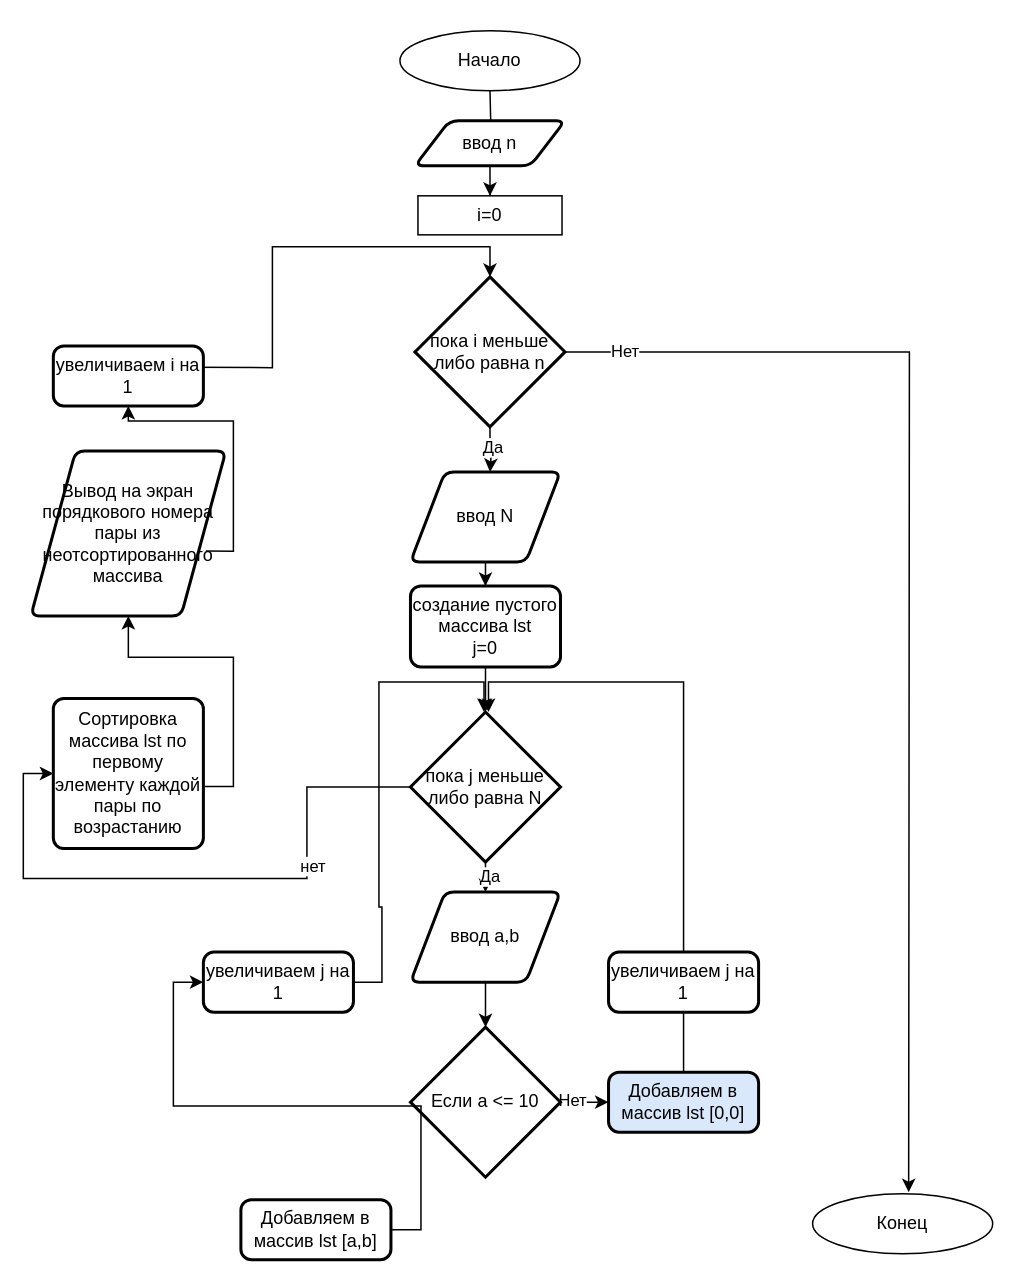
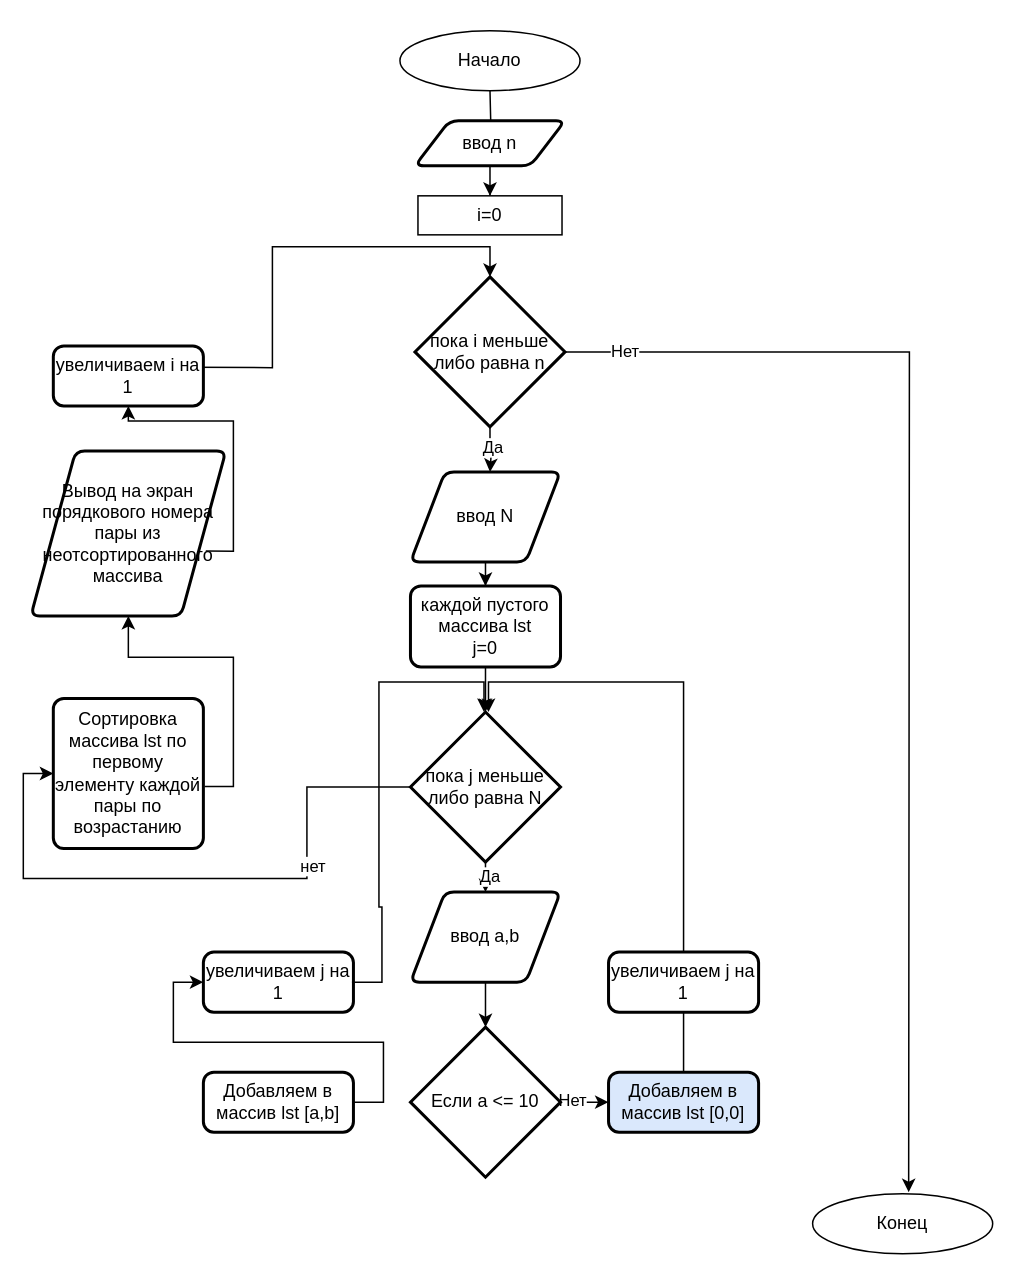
  <mxCell id="0" />
  <mxCell id="1" parent="0" />
  <mxCell id="2" style="edgeStyle=orthogonalEdgeStyle;rounded=0;orthogonalLoop=1;jettySize=auto;html=1;" parent="1" target="4" edge="1"><mxGeometry relative="1" as="geometry"><mxPoint x="326" y="60" as="sourcePoint" /></mxGeometry></mxCell>
  <mxCell id="3" style="edgeStyle=orthogonalEdgeStyle;rounded=0;orthogonalLoop=1;jettySize=auto;html=1;entryX=0.5;entryY=0;entryDx=0;entryDy=0;" parent="1" source="4" target="36" edge="1"><mxGeometry relative="1" as="geometry" /></mxCell>
  <mxCell id="4" value="ввод n" style="shape=parallelogram;html=1;strokeWidth=2;perimeter=parallelogramPerimeter;whiteSpace=wrap;rounded=1;arcSize=12;size=0.23;" parent="1" vertex="1"><mxGeometry x="276" y="80" width="100" height="30" as="geometry" /></mxCell>
  <mxCell id="5" style="edgeStyle=orthogonalEdgeStyle;rounded=0;orthogonalLoop=1;jettySize=auto;html=1;" parent="1" source="9" edge="1"><mxGeometry relative="1" as="geometry"><mxPoint x="326" y="314" as="targetPoint" /><Array as="points"><mxPoint x="326" y="299" /><mxPoint x="327" y="299" /></Array></mxGeometry></mxCell>
  <mxCell id="6" value="Да" style="edgeLabel;html=1;align=center;verticalAlign=middle;resizable=0;points=[];" parent="5" vertex="1" connectable="0"><mxGeometry x="-0.162" y="1" relative="1" as="geometry"><mxPoint as="offset" /></mxGeometry></mxCell>
  <mxCell id="7" style="edgeStyle=orthogonalEdgeStyle;rounded=0;orthogonalLoop=1;jettySize=auto;html=1;" parent="1" source="9" edge="1"><mxGeometry relative="1" as="geometry"><mxPoint x="605" y="794" as="targetPoint" /></mxGeometry></mxCell>
  <mxCell id="8" value="Нет" style="edgeLabel;html=1;align=center;verticalAlign=middle;resizable=0;points=[];" parent="7" vertex="1" connectable="0"><mxGeometry x="-0.901" y="1" relative="1" as="geometry"><mxPoint as="offset" /></mxGeometry></mxCell>
  <mxCell id="9" value="пока i меньше либо равна n" style="strokeWidth=2;html=1;shape=mxgraph.flowchart.decision;whiteSpace=wrap;" parent="1" vertex="1"><mxGeometry x="276" y="184" width="100" height="100" as="geometry" /></mxCell>
  <mxCell id="10" style="edgeStyle=orthogonalEdgeStyle;rounded=0;orthogonalLoop=1;jettySize=auto;html=1;entryX=0.5;entryY=0;entryDx=0;entryDy=0;" parent="1" source="11" target="23" edge="1"><mxGeometry relative="1" as="geometry" /></mxCell>
  <mxCell id="11" value="ввод N" style="shape=parallelogram;html=1;strokeWidth=2;perimeter=parallelogramPerimeter;whiteSpace=wrap;rounded=1;arcSize=12;size=0.23;" parent="1" vertex="1"><mxGeometry x="273" y="314" width="100" height="60" as="geometry" /></mxCell>
  <mxCell id="12" style="edgeStyle=orthogonalEdgeStyle;rounded=0;orthogonalLoop=1;jettySize=auto;html=1;" parent="1" source="16" edge="1"><mxGeometry relative="1" as="geometry"><mxPoint x="323" y="594" as="targetPoint" /></mxGeometry></mxCell>
  <mxCell id="13" value="Да" style="edgeLabel;html=1;align=center;verticalAlign=middle;resizable=0;points=[];" parent="12" vertex="1" connectable="0"><mxGeometry x="-0.429" y="1" relative="1" as="geometry"><mxPoint x="1" y="3" as="offset" /></mxGeometry></mxCell>
  <mxCell id="14" style="edgeStyle=orthogonalEdgeStyle;rounded=0;orthogonalLoop=1;jettySize=auto;html=1;entryX=0;entryY=0.5;entryDx=0;entryDy=0;" parent="1" source="16" target="29" edge="1"><mxGeometry relative="1" as="geometry"><mxPoint x="135" y="524" as="targetPoint" /></mxGeometry></mxCell>
  <mxCell id="15" value="нет" style="edgeLabel;html=1;align=center;verticalAlign=middle;resizable=0;points=[];" parent="14" vertex="1" connectable="0"><mxGeometry x="-0.41" y="2" relative="1" as="geometry"><mxPoint x="1" as="offset" /></mxGeometry></mxCell>
  <mxCell id="16" value="пока j меньше либо равна N" style="strokeWidth=2;html=1;shape=mxgraph.flowchart.decision;whiteSpace=wrap;" parent="1" vertex="1"><mxGeometry x="273" y="474" width="100" height="100" as="geometry" /></mxCell>
  <mxCell id="17" style="edgeStyle=orthogonalEdgeStyle;rounded=0;orthogonalLoop=1;jettySize=auto;html=1;" parent="1" source="18" edge="1"><mxGeometry relative="1" as="geometry"><mxPoint x="323" y="684" as="targetPoint" /></mxGeometry></mxCell>
  <mxCell id="18" value="ввод a,b" style="shape=parallelogram;html=1;strokeWidth=2;perimeter=parallelogramPerimeter;whiteSpace=wrap;rounded=1;arcSize=12;size=0.23;" parent="1" vertex="1"><mxGeometry x="273" y="594" width="100" height="60" as="geometry" /></mxCell>
  <mxCell id="19" style="edgeStyle=orthogonalEdgeStyle;rounded=0;orthogonalLoop=1;jettySize=auto;html=1;" parent="1" source="21" edge="1"><mxGeometry relative="1" as="geometry"><mxPoint x="405" y="734" as="targetPoint" /></mxGeometry></mxCell>
  <mxCell id="20" value="Нет" style="edgeLabel;html=1;align=center;verticalAlign=middle;resizable=0;points=[];" parent="19" vertex="1" connectable="0"><mxGeometry x="-0.631" y="2" relative="1" as="geometry"><mxPoint x="1" as="offset" /></mxGeometry></mxCell>
  <mxCell id="21" value="Если a &amp;lt;= 10" style="strokeWidth=2;html=1;shape=mxgraph.flowchart.decision;whiteSpace=wrap;" parent="1" vertex="1"><mxGeometry x="273" y="684" width="100" height="100" as="geometry" /></mxCell>
  <mxCell id="22" style="edgeStyle=orthogonalEdgeStyle;rounded=0;orthogonalLoop=1;jettySize=auto;html=1;" parent="1" source="23" edge="1"><mxGeometry relative="1" as="geometry"><mxPoint x="323" y="474" as="targetPoint" /></mxGeometry></mxCell>
- <mxCell id="23" value="создание пустого массива lst&lt;br&gt;j=0" style="rounded=1;whiteSpace=wrap;html=1;absoluteArcSize=1;arcSize=14;strokeWidth=2;" parent="1" vertex="1"><mxGeometry x="273" y="390" width="100" height="54" as="geometry" /></mxCell>
+ <mxCell id="23" value="каждой пустого массива lst&lt;br&gt;j=0" style="rounded=1;whiteSpace=wrap;html=1;absoluteArcSize=1;arcSize=14;strokeWidth=2;" parent="1" vertex="1"><mxGeometry x="273" y="390" width="100" height="54" as="geometry" /></mxCell>
  <mxCell id="24" style="edgeStyle=orthogonalEdgeStyle;rounded=0;orthogonalLoop=1;jettySize=auto;html=1;entryX=0;entryY=0.5;entryDx=0;entryDy=0;exitX=1;exitY=0.5;exitDx=0;exitDy=0;" parent="1" source="25" target="30" edge="1"><mxGeometry relative="1" as="geometry" /></mxCell>
- <mxCell id="25" value="Добавляем в массив lst [a,b]" style="rounded=1;whiteSpace=wrap;html=1;absoluteArcSize=1;arcSize=14;strokeWidth=2;" parent="1" vertex="1"><mxGeometry x="160" y="799" width="100" height="40" as="geometry" /></mxCell>
+ <mxCell id="25" value="Добавляем в массив lst [a,b]" style="rounded=1;whiteSpace=wrap;html=1;absoluteArcSize=1;arcSize=14;strokeWidth=2;" parent="1" vertex="1"><mxGeometry x="135" y="714" width="100" height="40" as="geometry" /></mxCell>
  <mxCell id="26" style="edgeStyle=orthogonalEdgeStyle;rounded=0;orthogonalLoop=1;jettySize=auto;html=1;exitX=0.5;exitY=0;exitDx=0;exitDy=0;" parent="1" source="27" edge="1"><mxGeometry relative="1" as="geometry"><mxPoint x="325" y="474" as="targetPoint" /><Array as="points"><mxPoint x="455" y="454" /></Array></mxGeometry></mxCell>
  <mxCell id="27" value="Добавляем в массив lst [0,0]" style="rounded=1;whiteSpace=wrap;html=1;absoluteArcSize=1;arcSize=14;strokeWidth=2;fillColor=#dae8fc;" parent="1" vertex="1"><mxGeometry x="405" y="714" width="100" height="40" as="geometry" /></mxCell>
  <mxCell id="28" style="edgeStyle=orthogonalEdgeStyle;rounded=0;orthogonalLoop=1;jettySize=auto;html=1;entryX=0.5;entryY=1;entryDx=0;entryDy=0;exitX=1.008;exitY=0.586;exitDx=0;exitDy=0;exitPerimeter=0;" parent="1" source="29" target="35" edge="1"><mxGeometry relative="1" as="geometry" /></mxCell>
  <mxCell id="29" value="Сортировка массива lst по первому элементу каждой пары по возрастанию" style="rounded=1;whiteSpace=wrap;html=1;absoluteArcSize=1;arcSize=14;strokeWidth=2;" parent="1" vertex="1"><mxGeometry x="35" y="465" width="100" height="100" as="geometry" /></mxCell>
  <mxCell id="30" value="увеличиваем j на 1" style="rounded=1;whiteSpace=wrap;html=1;absoluteArcSize=1;arcSize=14;strokeWidth=2;" parent="1" vertex="1"><mxGeometry x="135" y="634" width="100" height="40" as="geometry" /></mxCell>
  <mxCell id="31" value="увеличиваем j на 1" style="rounded=1;whiteSpace=wrap;html=1;absoluteArcSize=1;arcSize=14;strokeWidth=2;" parent="1" vertex="1"><mxGeometry x="405" y="634" width="100" height="40" as="geometry" /></mxCell>
  <mxCell id="32" style="edgeStyle=orthogonalEdgeStyle;rounded=0;orthogonalLoop=1;jettySize=auto;html=1;entryX=0.5;entryY=0;entryDx=0;entryDy=0;entryPerimeter=0;exitX=0.5;exitY=0;exitDx=0;exitDy=0;" parent="1" target="9" edge="1"><mxGeometry relative="1" as="geometry"><mxPoint x="85" y="194" as="targetPoint" /><mxPoint x="85" y="244" as="sourcePoint" /></mxGeometry></mxCell>
  <mxCell id="33" value="увеличиваем i на 1" style="rounded=1;whiteSpace=wrap;html=1;absoluteArcSize=1;arcSize=14;strokeWidth=2;" parent="1" vertex="1"><mxGeometry x="35" y="230" width="100" height="40" as="geometry" /></mxCell>
  <mxCell id="34" style="edgeStyle=orthogonalEdgeStyle;rounded=0;orthogonalLoop=1;jettySize=auto;html=1;entryX=0.5;entryY=1;entryDx=0;entryDy=0;exitX=0.897;exitY=0.607;exitDx=0;exitDy=0;exitPerimeter=0;" parent="1" source="35" target="33" edge="1"><mxGeometry relative="1" as="geometry"><Array as="points"><mxPoint x="155" y="367" /><mxPoint x="155" y="280" /><mxPoint x="85" y="280" /></Array></mxGeometry></mxCell>
  <mxCell id="35" value="Вывод на экран порядкового номера пары из неотсортированного массива" style="shape=parallelogram;html=1;strokeWidth=2;perimeter=parallelogramPerimeter;whiteSpace=wrap;rounded=1;arcSize=12;size=0.23;" parent="1" vertex="1"><mxGeometry x="20" y="300" width="130" height="110" as="geometry" /></mxCell>
  <mxCell id="36" value="i=0" style="rounded=0;whiteSpace=wrap;html=1;" parent="1" vertex="1"><mxGeometry x="278" y="130" width="96" height="26" as="geometry" /></mxCell>
  <mxCell id="37" style="edgeStyle=orthogonalEdgeStyle;rounded=0;orthogonalLoop=1;jettySize=auto;html=1;entryX=0.5;entryY=0;entryDx=0;entryDy=0;entryPerimeter=0;" parent="1" edge="1"><mxGeometry relative="1" as="geometry"><mxPoint x="234" y="654" as="sourcePoint" /><mxPoint x="322" y="474" as="targetPoint" /><Array as="points"><mxPoint x="254" y="654" /><mxPoint x="254" y="604" /><mxPoint x="252" y="604" /><mxPoint x="252" y="454" /><mxPoint x="322" y="454" /></Array></mxGeometry></mxCell>
  <mxCell id="38" value="Начало" style="ellipse;whiteSpace=wrap;html=1;" vertex="1" parent="1"><mxGeometry x="266" y="20" width="120" height="40" as="geometry" /></mxCell>
  <mxCell id="39" value="Конец" style="ellipse;whiteSpace=wrap;html=1;" vertex="1" parent="1"><mxGeometry x="541" y="795" width="120" height="40" as="geometry" /></mxCell>
